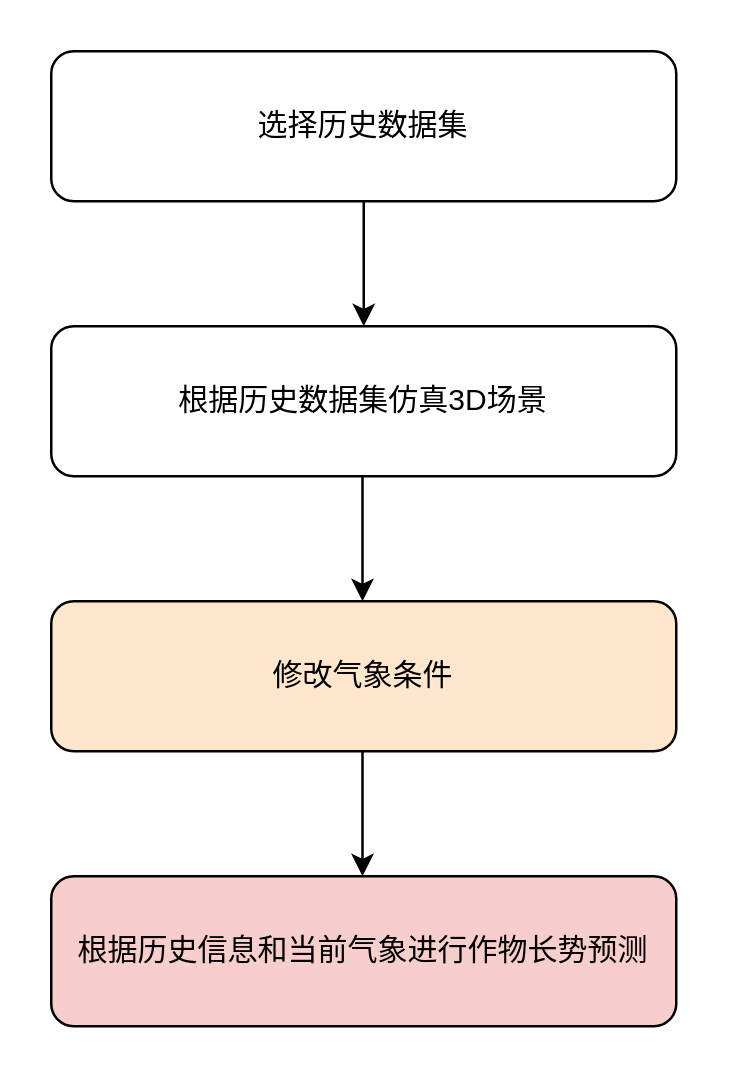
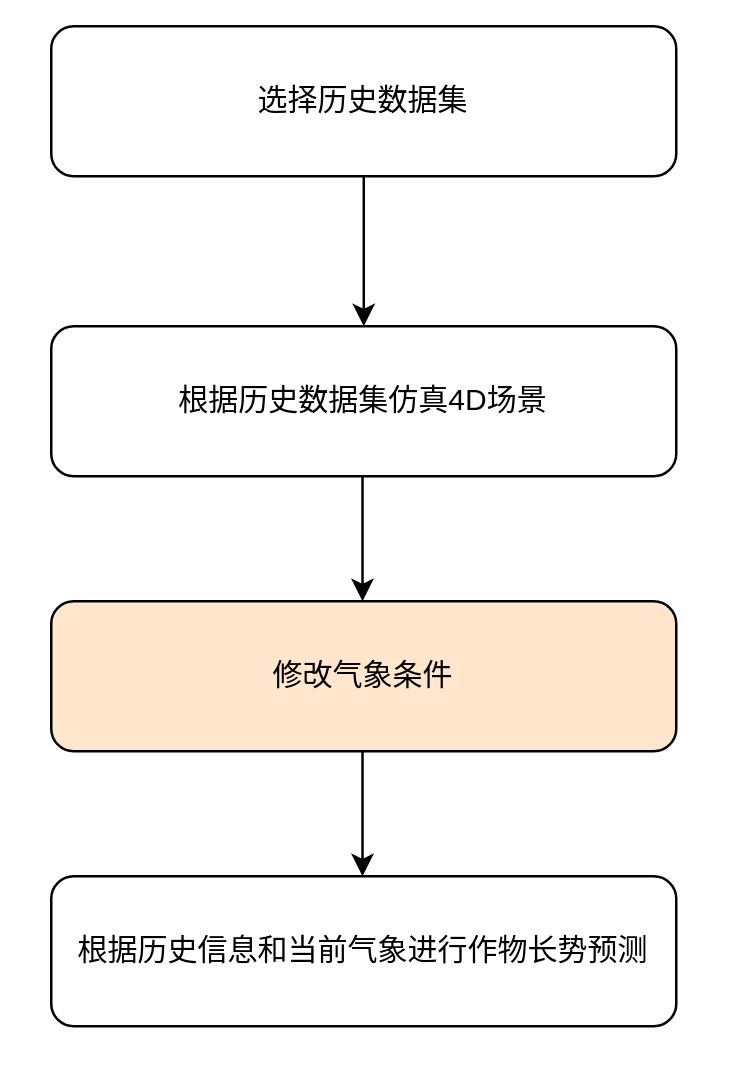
  <mxCell id="0" />
  <mxCell id="1" parent="0" />
  <mxCell id="2" style="edgeStyle=orthogonalEdgeStyle;rounded=0;orthogonalLoop=1;jettySize=auto;html=1;" edge="1" parent="1" source="3"><mxGeometry relative="1" as="geometry"><mxPoint x="145" y="130" as="targetPoint" /></mxGeometry></mxCell>
- <mxCell id="3" value="选择历史数据集" style="rounded=1;whiteSpace=wrap;html=1;" vertex="1" parent="1"><mxGeometry x="20" y="20" width="250" height="60" as="geometry" /></mxCell>
- <mxCell id="4" value="根据历史数据集仿真3D场景" style="rounded=1;whiteSpace=wrap;html=1;" vertex="1" parent="1"><mxGeometry x="20" y="130" width="250" height="60" as="geometry" /></mxCell>
+ <mxCell id="3" value="选择历史数据集" style="rounded=1;whiteSpace=wrap;html=1;" vertex="1" parent="1"><mxGeometry x="20" y="10" width="250" height="60" as="geometry" /></mxCell>
+ <mxCell id="4" value="根据历史数据集仿真4D场景" style="rounded=1;whiteSpace=wrap;html=1;" vertex="1" parent="1"><mxGeometry x="20" y="130" width="250" height="60" as="geometry" /></mxCell>
  <mxCell id="5" value="修改气象条件" style="rounded=1;whiteSpace=wrap;html=1;fillColor=#ffe6cc;" vertex="1" parent="1"><mxGeometry x="20" y="240" width="250" height="60" as="geometry" /></mxCell>
  <mxCell id="6" style="edgeStyle=orthogonalEdgeStyle;rounded=0;orthogonalLoop=1;jettySize=auto;html=1;" edge="1" parent="1"><mxGeometry relative="1" as="geometry"><mxPoint x="144.5" y="240" as="targetPoint" /><mxPoint x="144.5" y="190" as="sourcePoint" /></mxGeometry></mxCell>
  <mxCell id="7" style="edgeStyle=orthogonalEdgeStyle;rounded=0;orthogonalLoop=1;jettySize=auto;html=1;" edge="1" parent="1"><mxGeometry relative="1" as="geometry"><mxPoint x="144.5" y="350" as="targetPoint" /><mxPoint x="144.5" y="300" as="sourcePoint" /></mxGeometry></mxCell>
- <mxCell id="8" value="根据历史信息和当前气象进行作物长势预测" style="rounded=1;whiteSpace=wrap;html=1;fillColor=#f8cecc;" vertex="1" parent="1"><mxGeometry x="20" y="350" width="250" height="60" as="geometry" /></mxCell>
+ <mxCell id="8" value="根据历史信息和当前气象进行作物长势预测" style="rounded=1;whiteSpace=wrap;html=1;" vertex="1" parent="1"><mxGeometry x="20" y="350" width="250" height="60" as="geometry" /></mxCell>
